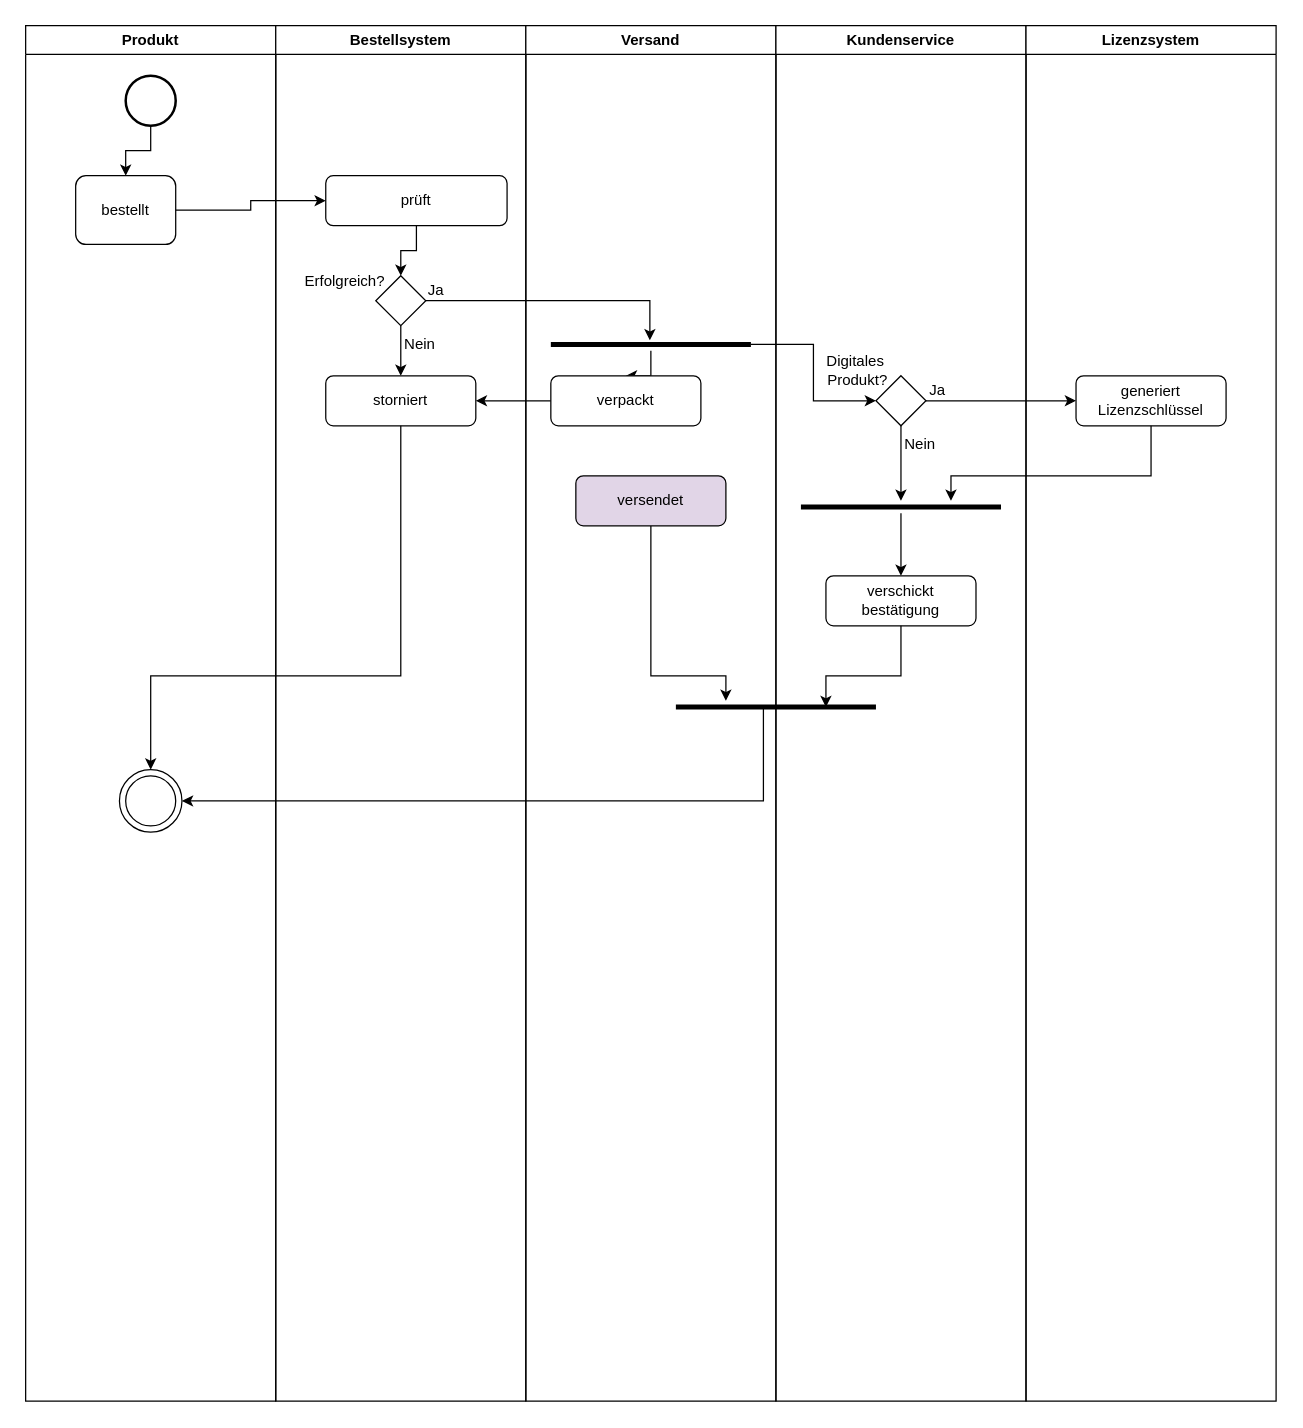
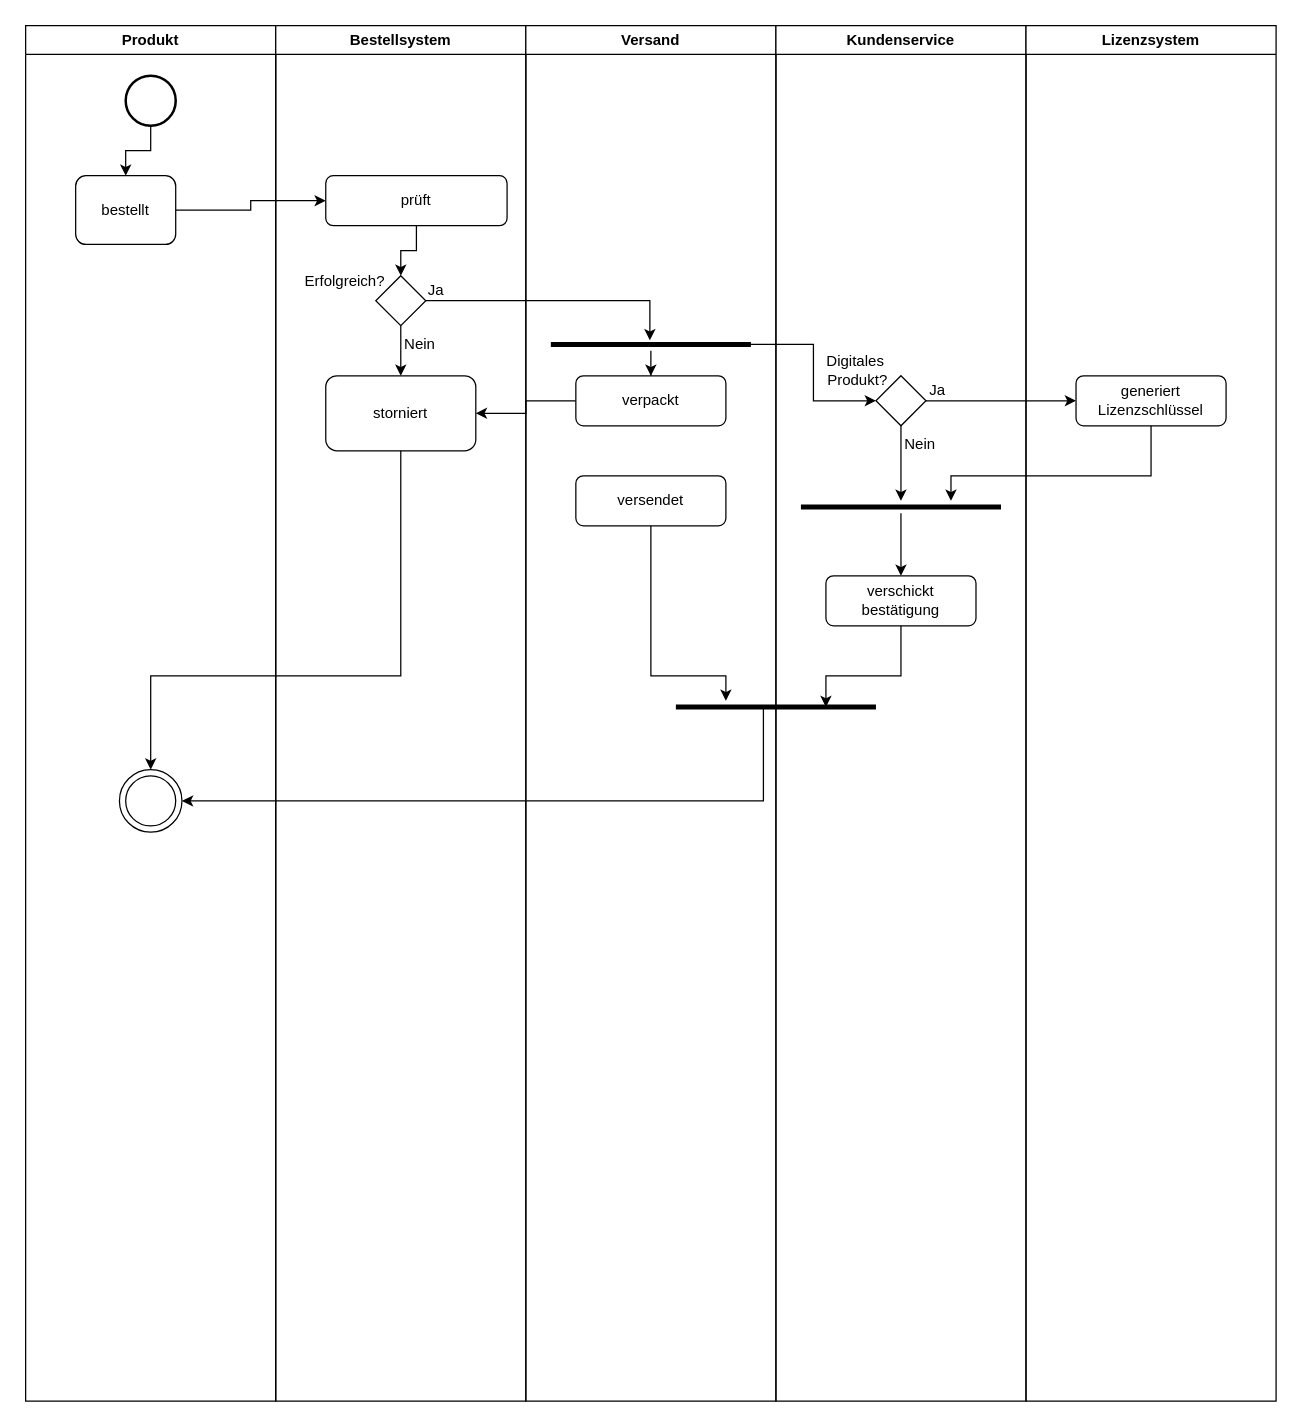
  <mxCell id="0" />
  <mxCell id="1" parent="0" />
  <mxCell id="2" value="Produkt" style="swimlane;whiteSpace=wrap;html=1;" vertex="1" parent="1"><mxGeometry width="200" height="1100" as="geometry" x="20" y="20" /></mxCell>
  <mxCell id="3" style="edgeStyle=orthogonalEdgeStyle;rounded=0;orthogonalLoop=1;jettySize=auto;html=1;entryX=0.5;entryY=0;entryDx=0;entryDy=0;" edge="1" parent="2" source="4" target="5"><mxGeometry relative="1" as="geometry" /></mxCell>
  <mxCell id="4" value="" style="strokeWidth=2;html=1;shape=mxgraph.flowchart.start_2;whiteSpace=wrap;fillColor=light-dark(#FFFFFF,#FFFFFF);" vertex="1" parent="2"><mxGeometry x="80" y="40" width="40" height="40" as="geometry" /></mxCell>
  <mxCell id="5" value="bestellt" style="rounded=1;whiteSpace=wrap;html=1;" vertex="1" parent="2"><mxGeometry x="40" y="120" width="80" height="55" as="geometry" /></mxCell>
  <mxCell id="6" value="" style="group" vertex="1" connectable="0" parent="2"><mxGeometry x="75" y="595" width="50" height="50" as="geometry" /></mxCell>
  <mxCell id="7" value="" style="ellipse;whiteSpace=wrap;html=1;aspect=fixed;" vertex="1" parent="6"><mxGeometry width="50" height="50" as="geometry" /></mxCell>
  <mxCell id="8" value="" style="ellipse;whiteSpace=wrap;html=1;aspect=fixed;fillColor=light-dark(#FFFFFF,#FFFFFF);perimeterSpacing=0;" vertex="1" parent="6"><mxGeometry x="5" y="5" width="40" height="40" as="geometry" /></mxCell>
  <mxCell id="9" value="Bestellsystem" style="swimlane;whiteSpace=wrap;html=1;" vertex="1" parent="1"><mxGeometry x="220" width="200" height="1100" as="geometry" y="20" /></mxCell>
  <mxCell id="10" style="edgeStyle=orthogonalEdgeStyle;rounded=0;orthogonalLoop=1;jettySize=auto;html=1;entryX=0.5;entryY=0;entryDx=0;entryDy=0;" edge="1" parent="9" source="11" target="13"><mxGeometry relative="1" as="geometry" /></mxCell>
  <mxCell id="11" value="prüft" style="rounded=1;whiteSpace=wrap;html=1;" vertex="1" parent="9"><mxGeometry x="40" y="120" width="145" height="40" as="geometry" /></mxCell>
  <mxCell id="12" style="edgeStyle=orthogonalEdgeStyle;rounded=0;orthogonalLoop=1;jettySize=auto;html=1;entryX=0.5;entryY=0;entryDx=0;entryDy=0;" edge="1" parent="9" source="13" target="14"><mxGeometry relative="1" as="geometry" /></mxCell>
  <mxCell id="13" value="" style="rhombus;whiteSpace=wrap;html=1;" vertex="1" parent="9"><mxGeometry x="80" y="200" width="40" height="40" as="geometry" /></mxCell>
- <mxCell id="14" value="storniert" style="rounded=1;whiteSpace=wrap;html=1;" vertex="1" parent="9"><mxGeometry x="40" y="280" width="120" height="40" as="geometry" /></mxCell>
+ <mxCell id="14" value="storniert" style="rounded=1;whiteSpace=wrap;html=1;" vertex="1" parent="9"><mxGeometry x="40" y="280" width="120" height="60" as="geometry" /></mxCell>
  <mxCell id="15" value="Nein" style="text;html=1;align=center;verticalAlign=middle;resizable=0;points=[];autosize=1;strokeColor=none;fillColor=none;" vertex="1" parent="9"><mxGeometry x="90" y="240" width="50" height="30" as="geometry" /></mxCell>
  <mxCell id="16" value="&lt;div&gt;Ja&lt;/div&gt;" style="text;html=1;align=center;verticalAlign=middle;resizable=0;points=[];autosize=1;strokeColor=none;fillColor=none;" vertex="1" parent="9"><mxGeometry x="108" y="197" width="40" height="30" as="geometry" /></mxCell>
  <mxCell id="17" value="Erfolgreich?" style="text;html=1;align=center;verticalAlign=middle;resizable=0;points=[];autosize=1;strokeColor=none;fillColor=none;" vertex="1" parent="9"><mxGeometry x="10" y="190" width="90" height="30" as="geometry" /></mxCell>
  <mxCell id="18" value="Versand" style="swimlane;whiteSpace=wrap;html=1;" vertex="1" parent="1"><mxGeometry x="420" width="200" height="1100" as="geometry" y="20" /></mxCell>
  <mxCell id="19" style="edgeStyle=orthogonalEdgeStyle;rounded=0;orthogonalLoop=1;jettySize=auto;html=1;entryX=0.5;entryY=0;entryDx=0;entryDy=0;" edge="1" parent="18" source="20" target="22"><mxGeometry relative="1" as="geometry" /></mxCell>
  <mxCell id="20" value="" style="line;strokeWidth=4;html=1;" vertex="1" parent="18"><mxGeometry x="20" y="250" width="160" height="10" as="geometry" /></mxCell>
  <mxCell id="21" style="edgeStyle=orthogonalEdgeStyle;rounded=0;orthogonalLoop=1;jettySize=auto;html=1;" edge="1" parent="18" source="22" target="14"><mxGeometry relative="1" as="geometry" /></mxCell>
- <mxCell id="22" value="verpackt" style="rounded=1;whiteSpace=wrap;html=1;" vertex="1" parent="18"><mxGeometry x="20" y="280" width="120" height="40" as="geometry" /></mxCell>
+ <mxCell id="22" value="verpackt" style="rounded=1;whiteSpace=wrap;html=1;" vertex="1" parent="18"><mxGeometry x="40" y="280" width="120" height="40" as="geometry" /></mxCell>
  <mxCell id="23" style="edgeStyle=orthogonalEdgeStyle;rounded=0;orthogonalLoop=1;jettySize=auto;html=1;" edge="1" parent="18" source="24" target="25"><mxGeometry relative="1" as="geometry"><Array as="points"><mxPoint x="100" y="520" /><mxPoint x="160" y="520" /></Array></mxGeometry></mxCell>
- <mxCell id="24" value="versendet" style="rounded=1;whiteSpace=wrap;html=1;fillColor=#e1d5e7;" vertex="1" parent="18"><mxGeometry x="40" y="360" width="120" height="40" as="geometry" /></mxCell>
+ <mxCell id="24" value="versendet" style="rounded=1;whiteSpace=wrap;html=1;" vertex="1" parent="18"><mxGeometry x="40" y="360" width="120" height="40" as="geometry" /></mxCell>
  <mxCell id="25" value="" style="line;strokeWidth=4;html=1;" vertex="1" parent="18"><mxGeometry x="120" y="540" width="160" height="10" as="geometry" /></mxCell>
  <mxCell id="26" value="Kundenservice" style="swimlane;whiteSpace=wrap;html=1;" vertex="1" parent="1"><mxGeometry x="620" width="200" height="1100" as="geometry" y="20" /></mxCell>
  <mxCell id="27" value="" style="rhombus;whiteSpace=wrap;html=1;" vertex="1" parent="26"><mxGeometry x="80" y="280" width="40" height="40" as="geometry" /></mxCell>
  <mxCell id="28" value="&lt;div&gt;Digitales&amp;nbsp;&lt;/div&gt;&lt;div&gt;Produkt?&lt;/div&gt;" style="text;html=1;align=center;verticalAlign=middle;resizable=0;points=[];autosize=1;strokeColor=none;fillColor=none;" vertex="1" parent="26"><mxGeometry x="30" y="256" width="70" height="40" as="geometry" /></mxCell>
  <mxCell id="29" value="&lt;div&gt;Ja&lt;/div&gt;" style="text;html=1;align=center;verticalAlign=middle;resizable=0;points=[];autosize=1;strokeColor=none;fillColor=none;" vertex="1" parent="26"><mxGeometry x="109" y="277" width="40" height="30" as="geometry" /></mxCell>
  <mxCell id="30" style="edgeStyle=orthogonalEdgeStyle;rounded=0;orthogonalLoop=1;jettySize=auto;html=1;entryX=0.5;entryY=0;entryDx=0;entryDy=0;" edge="1" parent="26" source="31" target="34"><mxGeometry relative="1" as="geometry" /></mxCell>
  <mxCell id="31" value="" style="line;strokeWidth=4;html=1;" vertex="1" parent="26"><mxGeometry x="20" y="380" width="160" height="10" as="geometry" /></mxCell>
  <mxCell id="32" style="edgeStyle=orthogonalEdgeStyle;rounded=0;orthogonalLoop=1;jettySize=auto;html=1;entryX=0.5;entryY=0;entryDx=0;entryDy=0;entryPerimeter=0;" edge="1" parent="26" source="27" target="31"><mxGeometry relative="1" as="geometry" /></mxCell>
  <mxCell id="33" value="&lt;div&gt;Nein&lt;/div&gt;" style="text;html=1;align=center;verticalAlign=middle;resizable=0;points=[];autosize=1;strokeColor=none;fillColor=none;" vertex="1" parent="26"><mxGeometry x="90" y="320" width="50" height="30" as="geometry" /></mxCell>
  <mxCell id="34" value="&lt;div&gt;verschickt&lt;/div&gt;&lt;div&gt;bestätigung&lt;/div&gt;" style="rounded=1;whiteSpace=wrap;html=1;" vertex="1" parent="26"><mxGeometry x="40" y="440" width="120" height="40" as="geometry" /></mxCell>
  <mxCell id="35" value="Lizenzsystem" style="swimlane;whiteSpace=wrap;html=1;" vertex="1" parent="1"><mxGeometry x="820" width="200" height="1100" as="geometry" y="20" /></mxCell>
  <mxCell id="36" value="&lt;div&gt;generiert&lt;/div&gt;&lt;div&gt;Lizenzschlüssel&lt;/div&gt;" style="rounded=1;whiteSpace=wrap;html=1;" vertex="1" parent="35"><mxGeometry x="40" y="280" width="120" height="40" as="geometry" /></mxCell>
  <mxCell id="37" style="edgeStyle=orthogonalEdgeStyle;rounded=0;orthogonalLoop=1;jettySize=auto;html=1;entryX=0;entryY=0.5;entryDx=0;entryDy=0;" edge="1" parent="1" source="5" target="11"><mxGeometry relative="1" as="geometry" /></mxCell>
  <mxCell id="38" style="edgeStyle=orthogonalEdgeStyle;rounded=0;orthogonalLoop=1;jettySize=auto;html=1;entryX=0.495;entryY=0.162;entryDx=0;entryDy=0;entryPerimeter=0;" edge="1" parent="1" source="13" target="20"><mxGeometry relative="1" as="geometry" /></mxCell>
  <mxCell id="39" style="edgeStyle=orthogonalEdgeStyle;rounded=0;orthogonalLoop=1;jettySize=auto;html=1;entryX=0;entryY=0.5;entryDx=0;entryDy=0;" edge="1" parent="1" source="20" target="27"><mxGeometry relative="1" as="geometry" /></mxCell>
  <mxCell id="40" style="edgeStyle=orthogonalEdgeStyle;rounded=0;orthogonalLoop=1;jettySize=auto;html=1;entryX=0;entryY=0.5;entryDx=0;entryDy=0;" edge="1" parent="1" source="27" target="36"><mxGeometry relative="1" as="geometry" /></mxCell>
  <mxCell id="41" style="edgeStyle=orthogonalEdgeStyle;rounded=0;orthogonalLoop=1;jettySize=auto;html=1;" edge="1" parent="1" source="36" target="31"><mxGeometry relative="1" as="geometry"><mxPoint x="900" y="420" as="targetPoint" /><Array as="points"><mxPoint x="920" y="380" /><mxPoint x="760" y="380" /></Array></mxGeometry></mxCell>
  <mxCell id="42" style="edgeStyle=orthogonalEdgeStyle;rounded=0;orthogonalLoop=1;jettySize=auto;html=1;entryX=0.75;entryY=0.5;entryDx=0;entryDy=0;entryPerimeter=0;" edge="1" parent="1" source="34" target="25"><mxGeometry relative="1" as="geometry"><Array as="points"><mxPoint x="720" y="540" /><mxPoint x="660" y="540" /></Array></mxGeometry></mxCell>
  <mxCell id="43" style="edgeStyle=orthogonalEdgeStyle;rounded=0;orthogonalLoop=1;jettySize=auto;html=1;entryX=1;entryY=0.5;entryDx=0;entryDy=0;exitX=0.452;exitY=0.576;exitDx=0;exitDy=0;exitPerimeter=0;" edge="1" parent="1" source="25" target="7"><mxGeometry relative="1" as="geometry"><Array as="points"><mxPoint x="610" y="566" /><mxPoint x="610" y="640" /></Array></mxGeometry></mxCell>
  <mxCell id="44" style="edgeStyle=orthogonalEdgeStyle;rounded=0;orthogonalLoop=1;jettySize=auto;html=1;entryX=0.5;entryY=0;entryDx=0;entryDy=0;" edge="1" parent="1" source="14" target="7"><mxGeometry relative="1" as="geometry"><Array as="points"><mxPoint x="320" y="540" /><mxPoint x="120" y="540" /></Array></mxGeometry></mxCell>
